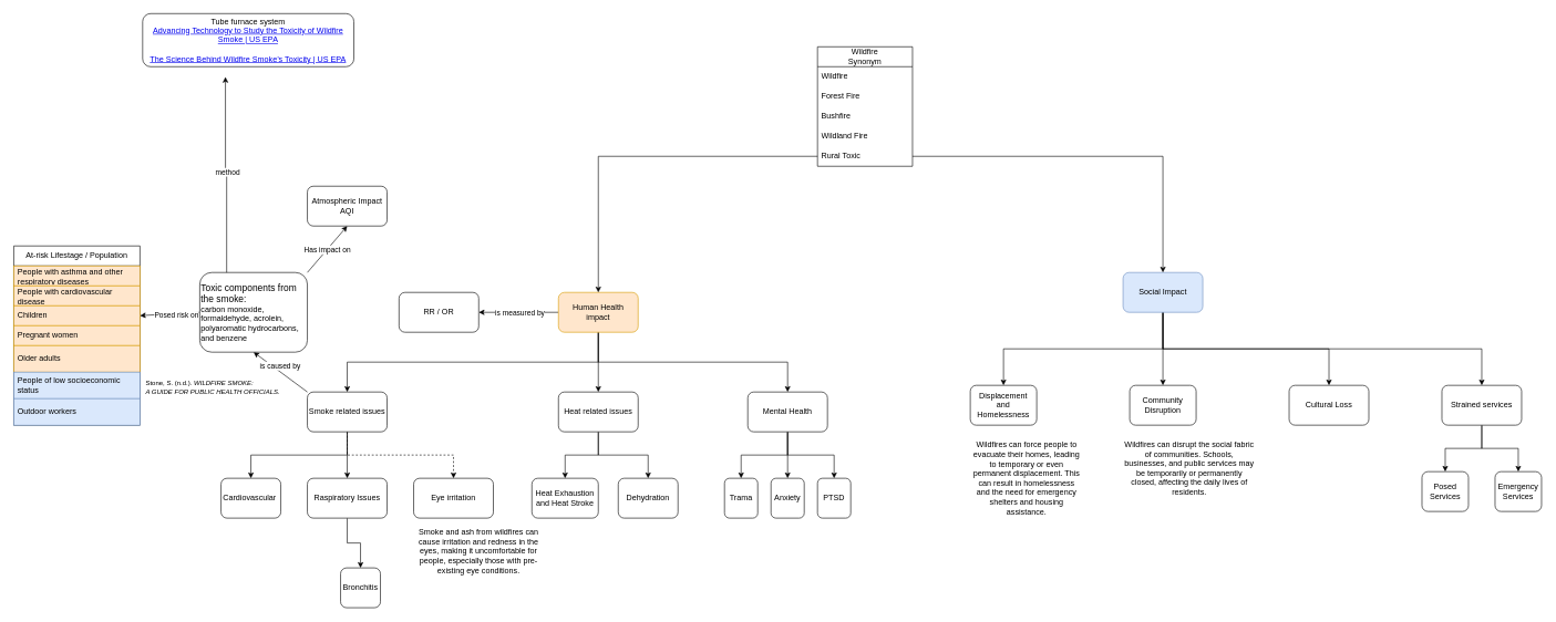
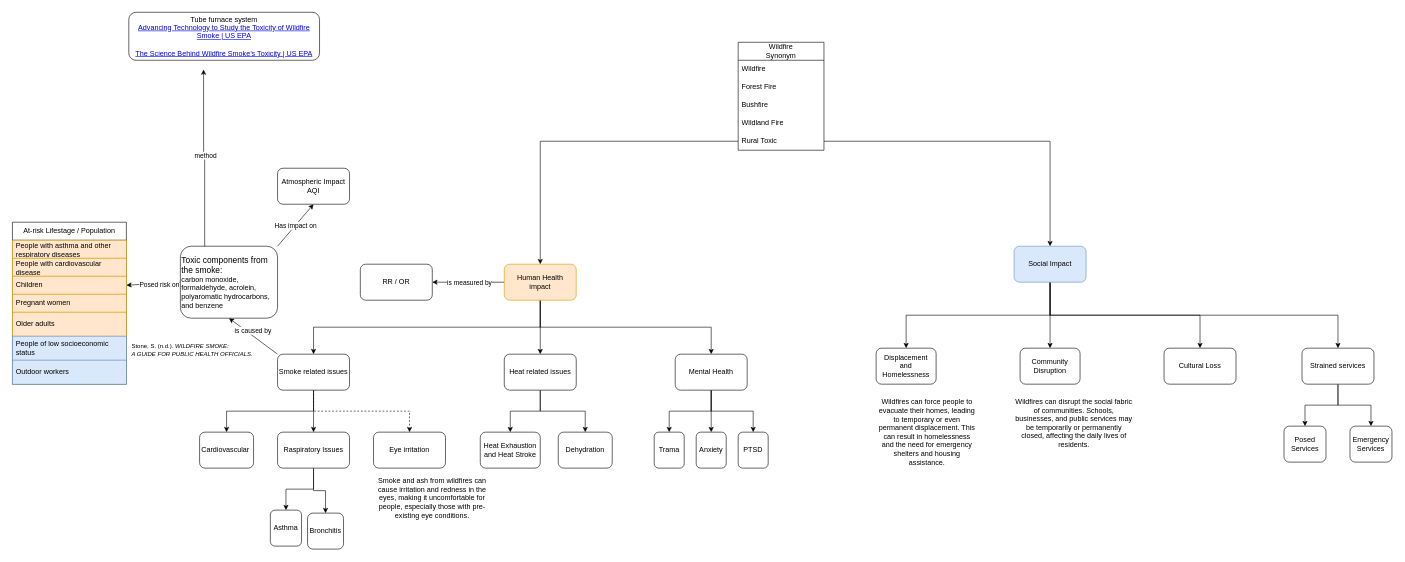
  <mxCell id="0" />
  <mxCell id="1" parent="0" />
  <mxCell id="2" style="edgeStyle=orthogonalEdgeStyle;rounded=0;orthogonalLoop=1;jettySize=auto;html=1;exitX=0.5;exitY=1;exitDx=0;exitDy=0;" parent="1" source="7" target="27" edge="1"><mxGeometry relative="1" as="geometry" /></mxCell>
  <mxCell id="3" style="edgeStyle=orthogonalEdgeStyle;rounded=0;orthogonalLoop=1;jettySize=auto;html=1;exitX=0.5;exitY=1;exitDx=0;exitDy=0;" parent="1" source="7" target="18" edge="1"><mxGeometry relative="1" as="geometry" /></mxCell>
  <mxCell id="4" style="edgeStyle=orthogonalEdgeStyle;rounded=0;orthogonalLoop=1;jettySize=auto;html=1;exitX=0.5;exitY=1;exitDx=0;exitDy=0;" parent="1" source="7" target="15" edge="1"><mxGeometry relative="1" as="geometry" /></mxCell>
  <mxCell id="5" style="edgeStyle=orthogonalEdgeStyle;rounded=0;orthogonalLoop=1;jettySize=auto;html=1;exitX=0;exitY=0.5;exitDx=0;exitDy=0;entryX=1;entryY=0.5;entryDx=0;entryDy=0;" edge="1" parent="1" source="7" target="75"><mxGeometry relative="1" as="geometry" /></mxCell>
  <mxCell id="6" value="is measured by" style="edgeLabel;html=1;align=center;verticalAlign=middle;resizable=0;points=[];" vertex="1" connectable="0" parent="5"><mxGeometry x="0.296" y="-1" relative="1" as="geometry"><mxPoint x="19" y="1" as="offset" /></mxGeometry></mxCell>
  <mxCell id="7" value="Human Health &lt;br&gt;impact" style="rounded=1;whiteSpace=wrap;html=1;fillColor=#ffe6cc;strokeColor=#d79b00;" parent="1" vertex="1"><mxGeometry x="840" y="440" width="120" height="60" as="geometry" /></mxCell>
+ <mxCell id="8" style="edgeStyle=orthogonalEdgeStyle;rounded=0;orthogonalLoop=1;jettySize=auto;html=1;exitX=0.5;exitY=1;exitDx=0;exitDy=0;entryX=0.5;entryY=0;entryDx=0;entryDy=0;" parent="1" source="10" target="11" edge="1"><mxGeometry relative="1" as="geometry" /></mxCell>
  <mxCell id="9" style="edgeStyle=orthogonalEdgeStyle;rounded=0;orthogonalLoop=1;jettySize=auto;html=1;exitX=0.5;exitY=1;exitDx=0;exitDy=0;" parent="1" source="10" target="30" edge="1"><mxGeometry relative="1" as="geometry" /></mxCell>
  <mxCell id="10" value="Raspiratory Issues" style="rounded=1;whiteSpace=wrap;html=1;" parent="1" vertex="1"><mxGeometry x="462" y="720" width="120" height="60" as="geometry" /></mxCell>
+ <mxCell id="11" value="Asthma" style="rounded=1;whiteSpace=wrap;html=1;" parent="1" vertex="1"><mxGeometry x="450" y="850" width="52" height="60" as="geometry" /></mxCell>
  <mxCell id="12" style="edgeStyle=orthogonalEdgeStyle;rounded=0;orthogonalLoop=1;jettySize=auto;html=1;exitX=0.5;exitY=1;exitDx=0;exitDy=0;entryX=0.5;entryY=0;entryDx=0;entryDy=0;" parent="1" source="15" target="19" edge="1"><mxGeometry relative="1" as="geometry" /></mxCell>
  <mxCell id="13" style="edgeStyle=orthogonalEdgeStyle;rounded=0;orthogonalLoop=1;jettySize=auto;html=1;exitX=0.5;exitY=1;exitDx=0;exitDy=0;" parent="1" source="15" target="20" edge="1"><mxGeometry relative="1" as="geometry" /></mxCell>
  <mxCell id="14" style="edgeStyle=orthogonalEdgeStyle;rounded=0;orthogonalLoop=1;jettySize=auto;html=1;exitX=0.5;exitY=1;exitDx=0;exitDy=0;" parent="1" source="15" target="31" edge="1"><mxGeometry relative="1" as="geometry" /></mxCell>
  <mxCell id="15" value="Mental Health" style="rounded=1;whiteSpace=wrap;html=1;" parent="1" vertex="1"><mxGeometry x="1125" y="590" width="120" height="60" as="geometry" /></mxCell>
  <mxCell id="16" style="edgeStyle=orthogonalEdgeStyle;rounded=0;orthogonalLoop=1;jettySize=auto;html=1;exitX=0.5;exitY=1;exitDx=0;exitDy=0;" parent="1" source="18" target="32" edge="1"><mxGeometry relative="1" as="geometry" /></mxCell>
  <mxCell id="17" style="edgeStyle=orthogonalEdgeStyle;rounded=0;orthogonalLoop=1;jettySize=auto;html=1;exitX=0.5;exitY=1;exitDx=0;exitDy=0;" parent="1" source="18" target="33" edge="1"><mxGeometry relative="1" as="geometry" /></mxCell>
  <mxCell id="18" value="Heat related issues" style="rounded=1;whiteSpace=wrap;html=1;" parent="1" vertex="1"><mxGeometry x="840" y="590" width="120" height="60" as="geometry" /></mxCell>
  <mxCell id="19" value="Trama" style="rounded=1;whiteSpace=wrap;html=1;" parent="1" vertex="1"><mxGeometry x="1090" y="720" width="50" height="60" as="geometry" /></mxCell>
  <mxCell id="20" value="Anxiety" style="rounded=1;whiteSpace=wrap;html=1;" parent="1" vertex="1"><mxGeometry x="1160" y="720" width="50" height="60" as="geometry" /></mxCell>
  <mxCell id="21" value="Cardiovascular&amp;nbsp;" style="rounded=1;whiteSpace=wrap;html=1;" parent="1" vertex="1"><mxGeometry x="332" y="720" width="90" height="60" as="geometry" /></mxCell>
  <mxCell id="22" style="edgeStyle=orthogonalEdgeStyle;rounded=0;orthogonalLoop=1;jettySize=auto;html=1;exitX=0.5;exitY=1;exitDx=0;exitDy=0;" parent="1" source="27" target="10" edge="1"><mxGeometry relative="1" as="geometry" /></mxCell>
  <mxCell id="23" style="edgeStyle=orthogonalEdgeStyle;rounded=0;orthogonalLoop=1;jettySize=auto;html=1;exitX=0.5;exitY=1;exitDx=0;exitDy=0;" parent="1" source="27" target="21" edge="1"><mxGeometry relative="1" as="geometry" /></mxCell>
  <mxCell id="24" style="edgeStyle=orthogonalEdgeStyle;rounded=0;orthogonalLoop=1;jettySize=auto;html=1;exitX=0.5;exitY=1;exitDx=0;exitDy=0;entryX=0.5;entryY=0;entryDx=0;entryDy=0;dashed=1;" parent="1" source="27" target="28" edge="1"><mxGeometry relative="1" as="geometry" /></mxCell>
  <mxCell id="25" style="rounded=0;orthogonalLoop=1;jettySize=auto;html=1;exitX=0;exitY=0;exitDx=0;exitDy=0;entryX=0.5;entryY=1;entryDx=0;entryDy=0;" parent="1" source="27" target="59" edge="1"><mxGeometry relative="1" as="geometry" /></mxCell>
  <mxCell id="26" value="is caused by" style="edgeLabel;html=1;align=center;verticalAlign=middle;resizable=0;points=[];" parent="25" vertex="1" connectable="0"><mxGeometry x="-0.102" relative="1" as="geometry"><mxPoint x="-5" y="-13" as="offset" /></mxGeometry></mxCell>
  <mxCell id="27" value="Smoke related issues" style="rounded=1;whiteSpace=wrap;html=1;" parent="1" vertex="1"><mxGeometry x="462" y="590" width="120" height="60" as="geometry" /></mxCell>
  <mxCell id="28" value="Eye irritation" style="rounded=1;whiteSpace=wrap;html=1;" parent="1" vertex="1"><mxGeometry x="622" y="720" width="120" height="60" as="geometry" /></mxCell>
  <mxCell id="29" value="Smoke and ash from wildfires can cause irritation and redness in the eyes, making it uncomfortable for people, especially those with pre-existing eye conditions." style="text;html=1;strokeColor=none;fillColor=none;align=center;verticalAlign=middle;whiteSpace=wrap;rounded=0;" parent="1" vertex="1"><mxGeometry x="622" y="790" width="196" height="80" as="geometry" /></mxCell>
  <mxCell id="30" value="Bronchitis" style="rounded=1;whiteSpace=wrap;html=1;" parent="1" vertex="1"><mxGeometry x="512" y="855" width="60" height="60" as="geometry" /></mxCell>
  <mxCell id="31" value="PTSD" style="rounded=1;whiteSpace=wrap;html=1;" parent="1" vertex="1"><mxGeometry x="1230" y="720" width="50" height="60" as="geometry" /></mxCell>
  <mxCell id="32" value="Heat Exhaustion and Heat Stroke" style="rounded=1;whiteSpace=wrap;html=1;" parent="1" vertex="1"><mxGeometry x="800" y="720" width="100" height="60" as="geometry" /></mxCell>
  <mxCell id="33" value="Dehydration" style="rounded=1;whiteSpace=wrap;html=1;" parent="1" vertex="1"><mxGeometry x="930" y="720" width="90" height="60" as="geometry" /></mxCell>
  <mxCell id="34" style="edgeStyle=orthogonalEdgeStyle;rounded=0;orthogonalLoop=1;jettySize=auto;html=1;exitX=0.5;exitY=1;exitDx=0;exitDy=0;entryX=0.5;entryY=0;entryDx=0;entryDy=0;" parent="1" source="38" target="39" edge="1"><mxGeometry relative="1" as="geometry" /></mxCell>
  <mxCell id="35" style="edgeStyle=orthogonalEdgeStyle;rounded=0;orthogonalLoop=1;jettySize=auto;html=1;exitX=0.5;exitY=1;exitDx=0;exitDy=0;" parent="1" source="38" target="40" edge="1"><mxGeometry relative="1" as="geometry" /></mxCell>
  <mxCell id="36" style="edgeStyle=orthogonalEdgeStyle;rounded=0;orthogonalLoop=1;jettySize=auto;html=1;exitX=0.5;exitY=1;exitDx=0;exitDy=0;entryX=0.5;entryY=0;entryDx=0;entryDy=0;" parent="1" source="38" target="41" edge="1"><mxGeometry relative="1" as="geometry" /></mxCell>
  <mxCell id="37" style="edgeStyle=orthogonalEdgeStyle;rounded=0;orthogonalLoop=1;jettySize=auto;html=1;exitX=0.5;exitY=1;exitDx=0;exitDy=0;" parent="1" source="38" target="44" edge="1"><mxGeometry relative="1" as="geometry" /></mxCell>
  <mxCell id="38" value="Social Impact" style="rounded=1;whiteSpace=wrap;html=1;fillColor=#dae8fc;strokeColor=#6c8ebf;" parent="1" vertex="1"><mxGeometry x="1690" y="410" width="120" height="60" as="geometry" /></mxCell>
  <mxCell id="39" value="Displacement&lt;br&gt;and Homelessness" style="rounded=1;whiteSpace=wrap;html=1;" parent="1" vertex="1"><mxGeometry x="1460" y="580" width="100" height="60" as="geometry" /></mxCell>
  <mxCell id="40" value="Community Disruption" style="rounded=1;whiteSpace=wrap;html=1;" parent="1" vertex="1"><mxGeometry x="1700" y="580" width="100" height="60" as="geometry" /></mxCell>
  <mxCell id="41" value="Cultural Loss" style="rounded=1;whiteSpace=wrap;html=1;" parent="1" vertex="1"><mxGeometry x="1940" y="580" width="120" height="60" as="geometry" /></mxCell>
  <mxCell id="42" style="edgeStyle=orthogonalEdgeStyle;rounded=0;orthogonalLoop=1;jettySize=auto;html=1;exitX=0.5;exitY=1;exitDx=0;exitDy=0;" parent="1" source="44" target="45" edge="1"><mxGeometry relative="1" as="geometry" /></mxCell>
  <mxCell id="43" style="edgeStyle=orthogonalEdgeStyle;rounded=0;orthogonalLoop=1;jettySize=auto;html=1;exitX=0.5;exitY=1;exitDx=0;exitDy=0;entryX=0.5;entryY=0;entryDx=0;entryDy=0;" parent="1" source="44" target="46" edge="1"><mxGeometry relative="1" as="geometry" /></mxCell>
  <mxCell id="44" value="Strained services" style="rounded=1;whiteSpace=wrap;html=1;" parent="1" vertex="1"><mxGeometry x="2170" y="580" width="120" height="60" as="geometry" /></mxCell>
  <mxCell id="45" value="Posed Services" style="rounded=1;whiteSpace=wrap;html=1;" parent="1" vertex="1"><mxGeometry x="2140" y="710" width="70" height="60" as="geometry" /></mxCell>
  <mxCell id="46" value="Emergency&lt;br&gt;Services" style="rounded=1;whiteSpace=wrap;html=1;" parent="1" vertex="1"><mxGeometry x="2250" y="710" width="70" height="60" as="geometry" /></mxCell>
  <mxCell id="47" value="Wildfires can disrupt the social fabric of communities. Schools, businesses, and public services may be temporarily or permanently closed, affecting the daily lives of residents." style="text;html=1;strokeColor=none;fillColor=none;align=center;verticalAlign=middle;whiteSpace=wrap;rounded=0;" parent="1" vertex="1"><mxGeometry x="1690" y="690" width="200" height="30" as="geometry" /></mxCell>
  <mxCell id="48" value="Wildfires can force people to evacuate their homes, leading to temporary or even permanent displacement. This can result in homelessness and the need for emergency shelters and housing assistance." style="text;html=1;strokeColor=none;fillColor=none;align=center;verticalAlign=middle;whiteSpace=wrap;rounded=0;" parent="1" vertex="1"><mxGeometry x="1460" y="690" width="170" height="60" as="geometry" /></mxCell>
  <mxCell id="49" value="Wildfire&lt;br&gt;Synonym" style="swimlane;fontStyle=0;childLayout=stackLayout;horizontal=1;startSize=30;horizontalStack=0;resizeParent=1;resizeParentMax=0;resizeLast=0;collapsible=1;marginBottom=0;whiteSpace=wrap;html=1;" parent="1" vertex="1"><mxGeometry x="1230" y="70" width="143" height="180" as="geometry"><mxRectangle x="-413" y="750" width="90" height="30" as="alternateBounds" /></mxGeometry></mxCell>
  <mxCell id="50" value="Wildfire" style="text;strokeColor=none;fillColor=none;align=left;verticalAlign=middle;spacingLeft=4;spacingRight=4;overflow=hidden;points=[[0,0.5],[1,0.5]];portConstraint=eastwest;rotatable=0;whiteSpace=wrap;html=1;" parent="49" vertex="1"><mxGeometry y="30" width="143" height="30" as="geometry" /></mxCell>
  <mxCell id="51" value="Forest Fire" style="text;strokeColor=none;fillColor=none;align=left;verticalAlign=middle;spacingLeft=4;spacingRight=4;overflow=hidden;points=[[0,0.5],[1,0.5]];portConstraint=eastwest;rotatable=0;whiteSpace=wrap;html=1;" parent="49" vertex="1"><mxGeometry y="60" width="143" height="30" as="geometry" /></mxCell>
  <mxCell id="52" value="Bushfire" style="text;strokeColor=none;fillColor=none;align=left;verticalAlign=middle;spacingLeft=4;spacingRight=4;overflow=hidden;points=[[0,0.5],[1,0.5]];portConstraint=eastwest;rotatable=0;whiteSpace=wrap;html=1;" parent="49" vertex="1"><mxGeometry y="90" width="143" height="30" as="geometry" /></mxCell>
  <mxCell id="53" value="Wildland Fire" style="text;strokeColor=none;fillColor=none;align=left;verticalAlign=middle;spacingLeft=4;spacingRight=4;overflow=hidden;points=[[0,0.5],[1,0.5]];portConstraint=eastwest;rotatable=0;whiteSpace=wrap;html=1;" parent="49" vertex="1"><mxGeometry y="120" width="143" height="30" as="geometry" /></mxCell>
  <mxCell id="54" value="Rural Toxic" style="text;strokeColor=none;fillColor=none;align=left;verticalAlign=middle;spacingLeft=4;spacingRight=4;overflow=hidden;points=[[0,0.5],[1,0.5]];portConstraint=eastwest;rotatable=0;whiteSpace=wrap;html=1;" parent="49" vertex="1"><mxGeometry y="150" width="143" height="30" as="geometry" /></mxCell>
  <mxCell id="55" style="rounded=0;orthogonalLoop=1;jettySize=auto;html=1;exitX=0;exitY=0.5;exitDx=0;exitDy=0;entryX=1;entryY=0.5;entryDx=0;entryDy=0;" parent="1" source="59" target="63" edge="1"><mxGeometry relative="1" as="geometry" /></mxCell>
  <mxCell id="56" value="Posed risk on" style="edgeLabel;html=1;align=center;verticalAlign=middle;resizable=0;points=[];" parent="55" vertex="1" connectable="0"><mxGeometry x="-0.199" y="2" relative="1" as="geometry"><mxPoint y="1" as="offset" /></mxGeometry></mxCell>
  <mxCell id="57" style="rounded=0;orthogonalLoop=1;jettySize=auto;html=1;exitX=1;exitY=0;exitDx=0;exitDy=0;entryX=0.5;entryY=1;entryDx=0;entryDy=0;" parent="1" source="59" target="70" edge="1"><mxGeometry relative="1" as="geometry" /></mxCell>
  <mxCell id="58" value="Has impact on" style="edgeLabel;html=1;align=center;verticalAlign=middle;resizable=0;points=[];" parent="57" vertex="1" connectable="0"><mxGeometry x="0.008" y="1" relative="1" as="geometry"><mxPoint y="1" as="offset" /></mxGeometry></mxCell>
  <mxCell id="59" value="&lt;font style=&quot;font-size: 14px;&quot;&gt;Toxic components from the smoke:&lt;/font&gt;&lt;br&gt;carbon monoxide, formaldehyde, acrolein, polyaromatic hydrocarbons, and benzene" style="rounded=1;whiteSpace=wrap;html=1;align=left;" parent="1" vertex="1"><mxGeometry x="300" y="410" width="162" height="120" as="geometry" /></mxCell>
  <mxCell id="60" value="At-risk Lifestage / Population" style="swimlane;fontStyle=0;childLayout=stackLayout;horizontal=1;startSize=30;horizontalStack=0;resizeParent=1;resizeParentMax=0;resizeLast=0;collapsible=1;marginBottom=0;whiteSpace=wrap;html=1;" parent="1" vertex="1"><mxGeometry x="20" y="370" width="190" height="270" as="geometry"><mxRectangle x="-440" y="380" width="190" height="30" as="alternateBounds" /></mxGeometry></mxCell>
  <mxCell id="61" value="People with asthma and other respiratory diseases" style="text;strokeColor=#d79b00;fillColor=#ffe6cc;align=left;verticalAlign=middle;spacingLeft=4;spacingRight=4;overflow=hidden;points=[[0,0.5],[1,0.5]];portConstraint=eastwest;rotatable=0;whiteSpace=wrap;html=1;" parent="60" vertex="1"><mxGeometry y="30" width="190" height="30" as="geometry" /></mxCell>
  <mxCell id="62" value="People with cardiovascular disease" style="text;strokeColor=#d79b00;fillColor=#ffe6cc;align=left;verticalAlign=middle;spacingLeft=4;spacingRight=4;overflow=hidden;points=[[0,0.5],[1,0.5]];portConstraint=eastwest;rotatable=0;whiteSpace=wrap;html=1;" parent="60" vertex="1"><mxGeometry y="60" width="190" height="30" as="geometry" /></mxCell>
  <mxCell id="63" value="Children" style="text;strokeColor=#d79b00;fillColor=#ffe6cc;align=left;verticalAlign=middle;spacingLeft=4;spacingRight=4;overflow=hidden;points=[[0,0.5],[1,0.5]];portConstraint=eastwest;rotatable=0;whiteSpace=wrap;html=1;" parent="60" vertex="1"><mxGeometry y="90" width="190" height="30" as="geometry" /></mxCell>
  <mxCell id="64" value="Pregnant women" style="text;strokeColor=#d79b00;fillColor=#ffe6cc;align=left;verticalAlign=middle;spacingLeft=4;spacingRight=4;overflow=hidden;points=[[0,0.5],[1,0.5]];portConstraint=eastwest;rotatable=0;whiteSpace=wrap;html=1;" parent="60" vertex="1"><mxGeometry y="120" width="190" height="30" as="geometry" /></mxCell>
  <mxCell id="65" value="Older adults" style="text;whiteSpace=wrap;verticalAlign=middle;html=1;spacingLeft=4;fillColor=#ffe6cc;strokeColor=#d79b00;" parent="60" vertex="1"><mxGeometry y="150" width="190" height="40" as="geometry" /></mxCell>
  <mxCell id="66" value="People of low socioeconomic status" style="text;whiteSpace=wrap;verticalAlign=middle;html=1;spacingLeft=4;fillColor=#dae8fc;strokeColor=#6c8ebf;" parent="60" vertex="1"><mxGeometry y="190" width="190" height="40" as="geometry" /></mxCell>
  <mxCell id="67" value="Outdoor workers" style="text;whiteSpace=wrap;verticalAlign=middle;html=1;spacingLeft=4;fillColor=#dae8fc;strokeColor=#6c8ebf;" parent="60" vertex="1"><mxGeometry y="230" width="190" height="40" as="geometry" /></mxCell>
  <mxCell id="68" style="edgeStyle=orthogonalEdgeStyle;rounded=0;orthogonalLoop=1;jettySize=auto;html=1;exitX=0;exitY=0.5;exitDx=0;exitDy=0;" parent="1" source="54" target="7" edge="1"><mxGeometry relative="1" as="geometry" /></mxCell>
  <mxCell id="69" style="edgeStyle=orthogonalEdgeStyle;rounded=0;orthogonalLoop=1;jettySize=auto;html=1;exitX=1;exitY=0.5;exitDx=0;exitDy=0;" parent="1" source="54" target="38" edge="1"><mxGeometry relative="1" as="geometry" /></mxCell>
  <mxCell id="70" value="Atmospheric Impact&lt;br&gt;AQI" style="rounded=1;whiteSpace=wrap;html=1;" parent="1" vertex="1"><mxGeometry x="462" y="280" width="120" height="60" as="geometry" /></mxCell>
  <mxCell id="71" value="&lt;p style=&quot;font-size: 8px;&quot; class=&quot;MsoBibliography&quot;&gt;&lt;/p&gt;&lt;div style=&quot;text-align: left; font-size: 10px;&quot;&gt;&lt;font style=&quot;font-size: 10px;&quot;&gt;&lt;span style=&quot;background-color: initial;&quot;&gt;Stone, S. (n.d.). &lt;/span&gt;&lt;i style=&quot;background-color: initial;&quot;&gt;WILDFIRE SMOKE:&lt;/i&gt;&lt;/font&gt;&lt;/div&gt;&lt;i style=&quot;font-size: 10px;&quot;&gt;&lt;div style=&quot;text-align: left;&quot;&gt;&lt;font style=&quot;font-size: 10px;&quot;&gt;&lt;i style=&quot;background-color: initial;&quot;&gt;A GUIDE FOR PUBLIC HEALTH OFFICIALS&lt;/i&gt;&lt;span style=&quot;background-color: initial;&quot;&gt;.&lt;/span&gt;&lt;/font&gt;&lt;/div&gt;&lt;/i&gt;&lt;p&gt;&lt;/p&gt;" style="text;html=1;strokeColor=none;fillColor=none;align=center;verticalAlign=middle;whiteSpace=wrap;rounded=0;" parent="1" vertex="1"><mxGeometry x="210" y="570" width="220" height="30" as="geometry" /></mxCell>
  <mxCell id="72" value="Tube furnace system&lt;br&gt;&lt;a href=&quot;https://www.epa.gov/sciencematters/advancing-technology-study-toxicity-wildfire-smoke&quot;&gt;Advancing Technology to Study the Toxicity of Wildfire Smoke | US EPA&lt;/a&gt;&lt;br&gt;&lt;br&gt;&lt;a href=&quot;https://www.epa.gov/sciencematters/science-behind-wildfire-smokes-toxicity&quot;&gt;The Science Behind Wildfire Smoke’s Toxicity | US EPA&lt;/a&gt;" style="rounded=1;whiteSpace=wrap;html=1;" parent="1" vertex="1"><mxGeometry x="214" y="20" width="318" height="80" as="geometry" /></mxCell>
  <mxCell id="73" style="edgeStyle=orthogonalEdgeStyle;rounded=0;orthogonalLoop=1;jettySize=auto;html=1;exitX=0.25;exitY=0;exitDx=0;exitDy=0;entryX=0.392;entryY=1.193;entryDx=0;entryDy=0;entryPerimeter=0;" parent="1" source="59" target="72" edge="1"><mxGeometry relative="1" as="geometry" /></mxCell>
  <mxCell id="74" value="method" style="edgeLabel;html=1;align=center;verticalAlign=middle;resizable=0;points=[];" parent="73" vertex="1" connectable="0"><mxGeometry x="0.044" y="3" relative="1" as="geometry"><mxPoint x="1" as="offset" /></mxGeometry></mxCell>
  <mxCell id="75" value="RR / OR" style="rounded=1;whiteSpace=wrap;html=1;" vertex="1" parent="1"><mxGeometry x="600" y="440" width="120" height="60" as="geometry" /></mxCell>
